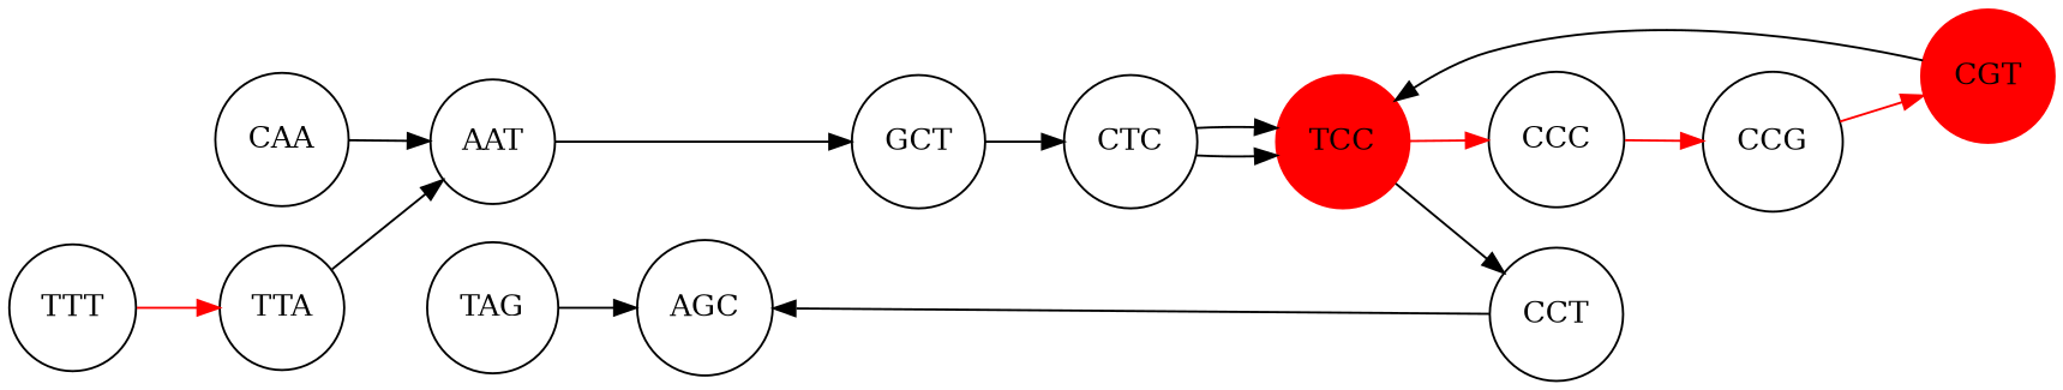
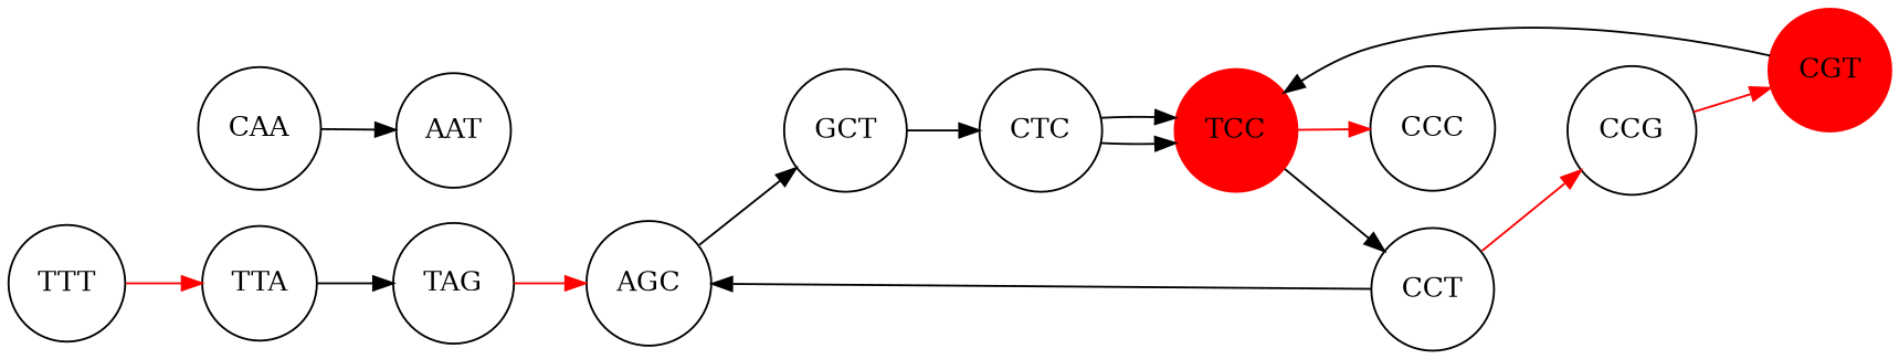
  digraph {
    constraint=false
    rankdir=LR
    node [shape=circle]
    AGC
    GCT
    CTC
    TTT
    TTA
    CAA
    AAT
    CCC
    CCG
    CGT [color=red style=filled]
    TCC [color=red style=filled]
    CCT
    TAG
-   AAT -> GCT
+   AGC -> GCT
    GCT -> CTC
    CTC -> TCC
    CTC -> TCC
    TTT -> TTA [color=red]
-   TTA -> AAT
+   TTA -> TAG
    CAA -> AAT
-   CCC -> CCG [color=red]
+   CCT -> CCG [color=red]
    CCG -> CGT [color=red]
    CGT -> TCC
    TCC -> CCC [color=red]
    TCC -> CCT
    CCT -> AGC
-   TAG -> AGC
+   TAG -> AGC [color=red]
  }
